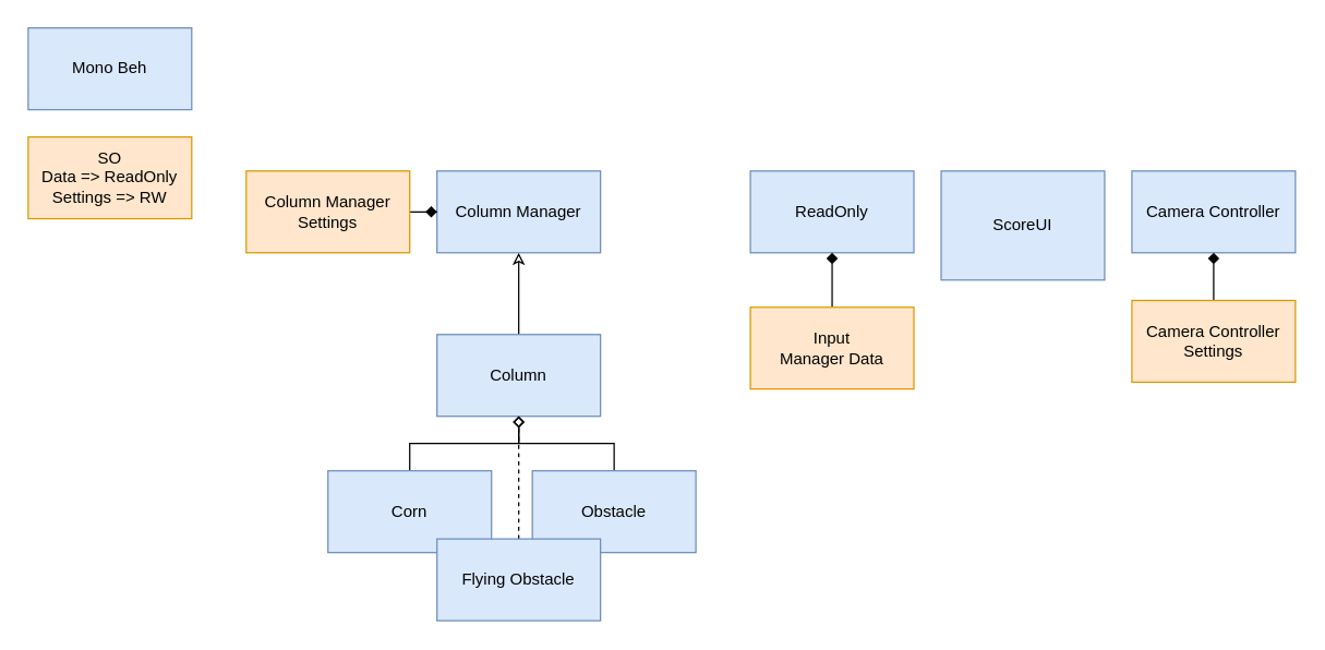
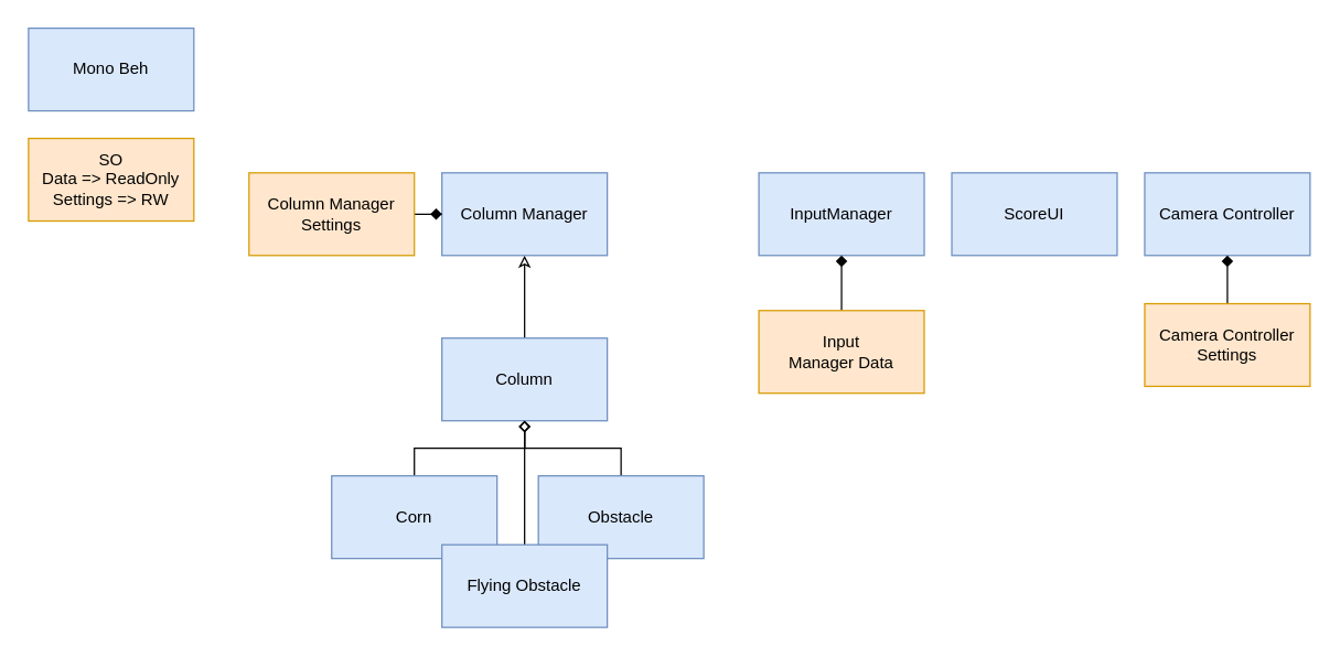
  <mxCell id="0" />
  <mxCell id="1" parent="0" />
  <mxCell id="2" value="Mono Beh" style="rounded=0;whiteSpace=wrap;html=1;fillColor=#dae8fc;strokeColor=#6c8ebf;" vertex="1" parent="1"><mxGeometry x="20" y="20" width="120" height="60" as="geometry" /></mxCell>
  <mxCell id="3" value="SO&lt;br&gt;Data =&amp;gt; ReadOnly&lt;br&gt;Settings =&amp;gt; RW" style="rounded=0;whiteSpace=wrap;html=1;fillColor=#ffe6cc;strokeColor=#d79b00;" vertex="1" parent="1"><mxGeometry x="20" y="100" width="120" height="60" as="geometry" /></mxCell>
  <mxCell id="4" value="" style="edgeStyle=orthogonalEdgeStyle;rounded=0;orthogonalLoop=1;jettySize=auto;html=1;startArrow=none;startFill=0;endArrow=classic;endFill=0;" edge="1" parent="1" source="5" target="6"><mxGeometry relative="1" as="geometry" /></mxCell>
  <mxCell id="5" value="Column" style="rounded=0;whiteSpace=wrap;html=1;fillColor=#dae8fc;strokeColor=#6c8ebf;" vertex="1" parent="1"><mxGeometry x="320" y="245" width="120" height="60" as="geometry" /></mxCell>
  <mxCell id="6" value="Column Manager" style="rounded=0;whiteSpace=wrap;html=1;fillColor=#dae8fc;strokeColor=#6c8ebf;" vertex="1" parent="1"><mxGeometry x="320" y="125" width="120" height="60" as="geometry" /></mxCell>
  <mxCell id="7" value="" style="edgeStyle=orthogonalEdgeStyle;rounded=0;orthogonalLoop=1;jettySize=auto;html=1;startArrow=none;startFill=0;endArrow=diamond;endFill=0;" edge="1" parent="1" source="8" target="5"><mxGeometry relative="1" as="geometry" /></mxCell>
  <mxCell id="8" value="Corn" style="rounded=0;whiteSpace=wrap;html=1;fillColor=#dae8fc;strokeColor=#6c8ebf;" vertex="1" parent="1"><mxGeometry x="240" y="345" width="120" height="60" as="geometry" /></mxCell>
- <mxCell id="9" value="ReadOnly" style="rounded=0;whiteSpace=wrap;html=1;fillColor=#dae8fc;strokeColor=#6c8ebf;" vertex="1" parent="1"><mxGeometry x="550" y="125" width="120" height="60" as="geometry" /></mxCell>
+ <mxCell id="9" value="InputManager" style="rounded=0;whiteSpace=wrap;html=1;fillColor=#dae8fc;strokeColor=#6c8ebf;" vertex="1" parent="1"><mxGeometry x="550" y="125" width="120" height="60" as="geometry" /></mxCell>
  <mxCell id="10" value="" style="edgeStyle=orthogonalEdgeStyle;rounded=0;orthogonalLoop=1;jettySize=auto;html=1;startArrow=none;startFill=0;endArrow=diamond;endFill=1;" edge="1" parent="1" source="11" target="9"><mxGeometry relative="1" as="geometry" /></mxCell>
  <mxCell id="11" value="Input &lt;br&gt;Manager Data" style="rounded=0;whiteSpace=wrap;html=1;fillColor=#ffe6cc;strokeColor=#d79b00;" vertex="1" parent="1"><mxGeometry x="550" y="225" width="120" height="60" as="geometry" /></mxCell>
  <mxCell id="12" value="" style="edgeStyle=orthogonalEdgeStyle;rounded=0;orthogonalLoop=1;jettySize=auto;html=1;startArrow=none;startFill=0;endArrow=diamond;endFill=0;" edge="1" parent="1" source="13" target="5"><mxGeometry relative="1" as="geometry" /></mxCell>
  <mxCell id="13" value="Obstacle" style="rounded=0;whiteSpace=wrap;html=1;fillColor=#dae8fc;strokeColor=#6c8ebf;" vertex="1" parent="1"><mxGeometry x="390" y="345" width="120" height="60" as="geometry" /></mxCell>
- <mxCell id="14" value="" style="edgeStyle=orthogonalEdgeStyle;rounded=0;orthogonalLoop=1;jettySize=auto;html=1;startArrow=none;startFill=0;endArrow=diamond;endFill=0;dashed=1;" edge="1" parent="1" source="15" target="5"><mxGeometry relative="1" as="geometry" /></mxCell>
+ <mxCell id="14" value="" style="edgeStyle=orthogonalEdgeStyle;rounded=0;orthogonalLoop=1;jettySize=auto;html=1;startArrow=none;startFill=0;endArrow=diamond;endFill=0;" edge="1" parent="1" source="15" target="5"><mxGeometry relative="1" as="geometry" /></mxCell>
  <mxCell id="15" value="Flying Obstacle" style="rounded=0;whiteSpace=wrap;html=1;fillColor=#dae8fc;strokeColor=#6c8ebf;" vertex="1" parent="1"><mxGeometry x="320" y="395" width="120" height="60" as="geometry" /></mxCell>
  <mxCell id="16" value="" style="edgeStyle=orthogonalEdgeStyle;rounded=0;orthogonalLoop=1;jettySize=auto;html=1;startArrow=none;startFill=0;endArrow=diamond;endFill=1;" edge="1" parent="1" source="17" target="6"><mxGeometry relative="1" as="geometry" /></mxCell>
  <mxCell id="17" value="Column Manager Settings" style="rounded=0;whiteSpace=wrap;html=1;fillColor=#ffe6cc;strokeColor=#d79b00;" vertex="1" parent="1"><mxGeometry x="180" y="125" width="120" height="60" as="geometry" /></mxCell>
- <mxCell id="18" value="ScoreUI" style="rounded=0;whiteSpace=wrap;html=1;fillColor=#dae8fc;strokeColor=#6c8ebf;" vertex="1" parent="1"><mxGeometry x="690" y="125" width="120" height="80" as="geometry" /></mxCell>
+ <mxCell id="18" value="ScoreUI" style="rounded=0;whiteSpace=wrap;html=1;fillColor=#dae8fc;strokeColor=#6c8ebf;" vertex="1" parent="1"><mxGeometry x="690" y="125" width="120" height="60" as="geometry" /></mxCell>
  <mxCell id="19" value="Camera Controller" style="rounded=0;whiteSpace=wrap;html=1;fillColor=#dae8fc;strokeColor=#6c8ebf;" vertex="1" parent="1"><mxGeometry x="830" y="125" width="120" height="60" as="geometry" /></mxCell>
  <mxCell id="20" value="" style="edgeStyle=orthogonalEdgeStyle;rounded=0;orthogonalLoop=1;jettySize=auto;html=1;startArrow=none;startFill=0;endArrow=diamond;endFill=1;" edge="1" parent="1" source="21" target="19"><mxGeometry relative="1" as="geometry" /></mxCell>
  <mxCell id="21" value="Camera Controller Settings" style="rounded=0;whiteSpace=wrap;html=1;fillColor=#ffe6cc;strokeColor=#d79b00;" vertex="1" parent="1"><mxGeometry x="830" y="220" width="120" height="60" as="geometry" /></mxCell>
